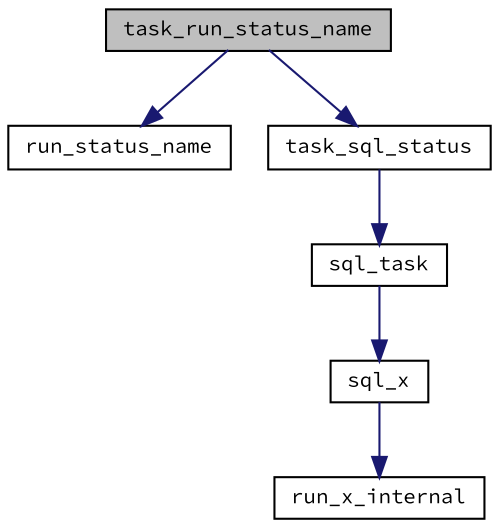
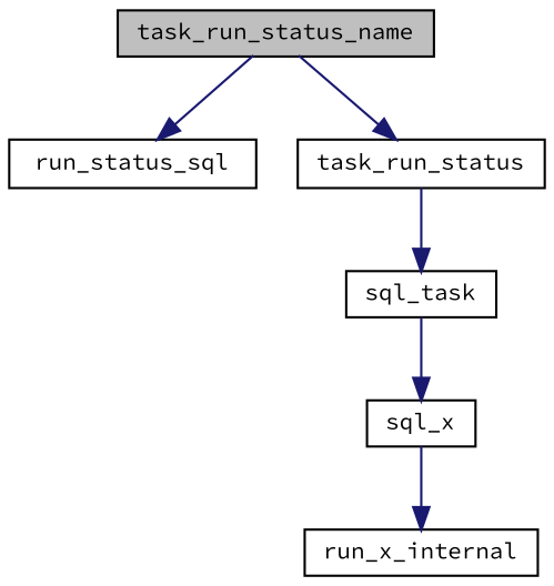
  digraph {
    fontname="Source Code Pro"
    rankdir=TB
    node [color=black fontname="Source Code Pro" fontsize=10 shape=record]
    edge [color=midnightblue fontname="Source Code Pro" fontsize=10 labelfontname=FreeSans labelfontsize=10 style=solid]
    n1 [fillcolor=grey75 fontcolor=black height=0.2 label=task_run_status_name style=filled width=0.4]
-   n2 [height=0.2 label=run_status_name width=0.4]
-   n3 [height=0.2 label=task_sql_status width=0.4]
+   n2 [height=0.2 label=run_status_sql width=0.4]
+   n3 [height=0.2 label=task_run_status width=0.4]
    n4 [height=0.2 label=sql_task width=0.4]
    n5 [height=0.2 label=sql_x width=0.4]
    n6 [height=0.2 label=run_x_internal width=0.4]
    n1 -> n2
    n1 -> n3
    n3 -> n4
    n4 -> n5
    n5 -> n6
  }
